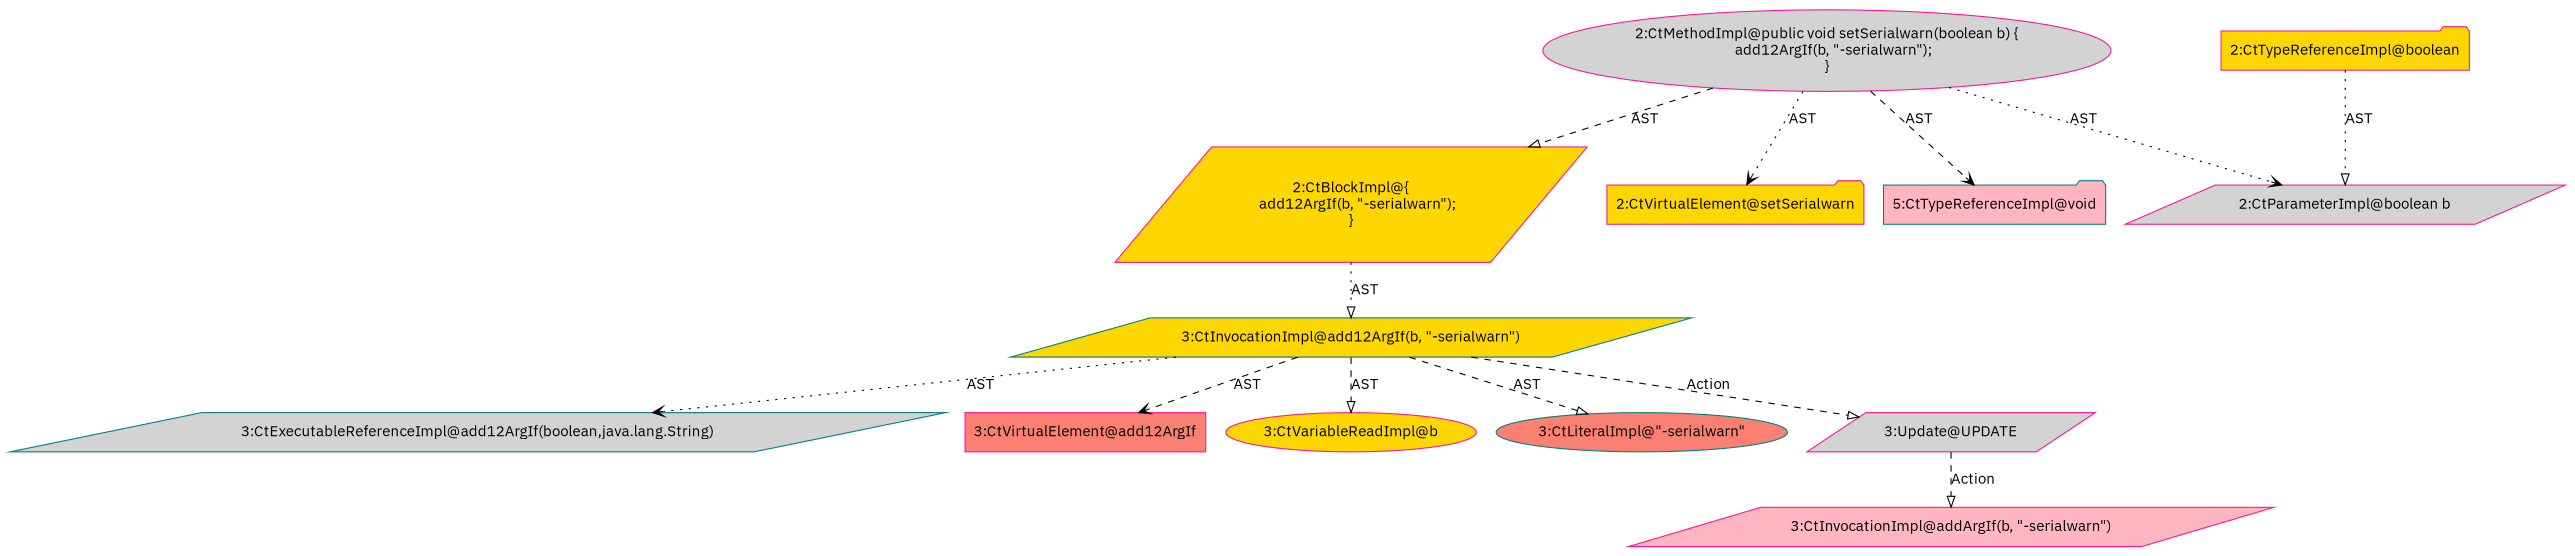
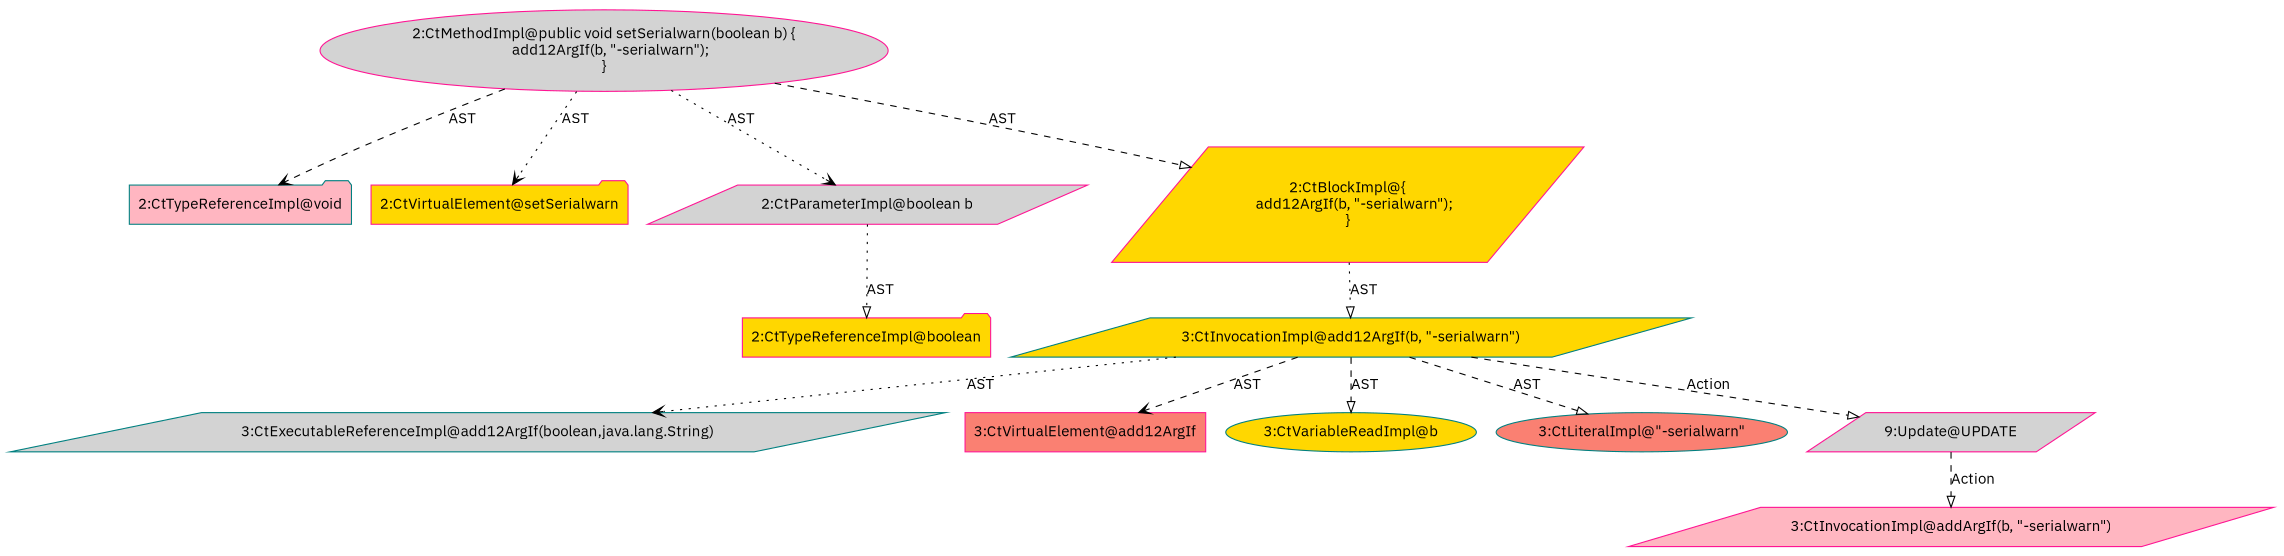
  digraph {
    fontname="IBM Plex Sans"
    node [color=deeppink fillcolor=gold fontname="IBM Plex Sans" shape=parallelogram style=filled]
    edge [arrowhead=onormal fontname="IBM Plex Sans" style=dashed]
-   n1 [color=teal fillcolor=lightpink label="5:CtTypeReferenceImpl@void" shape=folder]
+   n1 [color=teal fillcolor=lightpink label="2:CtTypeReferenceImpl@void" shape=folder]
    n2 [label="2:CtVirtualElement@setSerialwarn" shape=folder]
    n3 [fillcolor=lightgrey label="2:CtParameterImpl@boolean b"]
    n4 [label="2:CtTypeReferenceImpl@boolean" shape=folder]
    n5 [color=teal fillcolor=lightgrey label="3:CtExecutableReferenceImpl@add12ArgIf(boolean,java.lang.String)"]
    n6 [fillcolor=salmon label="3:CtVirtualElement@add12ArgIf" shape=box]
-   n7 [label="3:CtVariableReadImpl@b" shape=ellipse]
+   n7 [color=teal label="3:CtVariableReadImpl@b" shape=ellipse]
    n8 [color=teal fillcolor=salmon label="3:CtLiteralImpl@\"-serialwarn\"" shape=ellipse]
    n9 [color=teal label="3:CtInvocationImpl@add12ArgIf(b, \"-serialwarn\")"]
-   n10 [fillcolor=lightgrey label="3:Update@UPDATE"]
+   n10 [fillcolor=lightgrey label="9:Update@UPDATE"]
    n11 [fillcolor=lightpink label="3:CtInvocationImpl@addArgIf(b, \"-serialwarn\")"]
    n12 [label="2:CtBlockImpl@\{\n    add12ArgIf(b, \"-serialwarn\");\n\}"]
    n13 [fillcolor=lightgrey label="2:CtMethodImpl@public void setSerialwarn(boolean b) \{\n    add12ArgIf(b, \"-serialwarn\");\n\}" shape=ellipse]
-   n4 -> n3 [label=AST style=dotted]
+   n3 -> n4 [label=AST style=dotted]
    n9 -> n5 [arrowhead=vee label=AST style=dotted]
    n9 -> n6 [arrowhead=vee label=AST]
    n9 -> n7 [label=AST]
    n9 -> n8 [label=AST]
    n9 -> n10 [label=Action]
    n10 -> n11 [label=Action]
    n12 -> n9 [label=AST style=dotted]
    n13 -> n1 [arrowhead=vee label=AST]
    n13 -> n2 [arrowhead=vee label=AST style=dotted]
    n13 -> n3 [arrowhead=vee label=AST style=dotted]
    n13 -> n12 [label=AST]
  }
